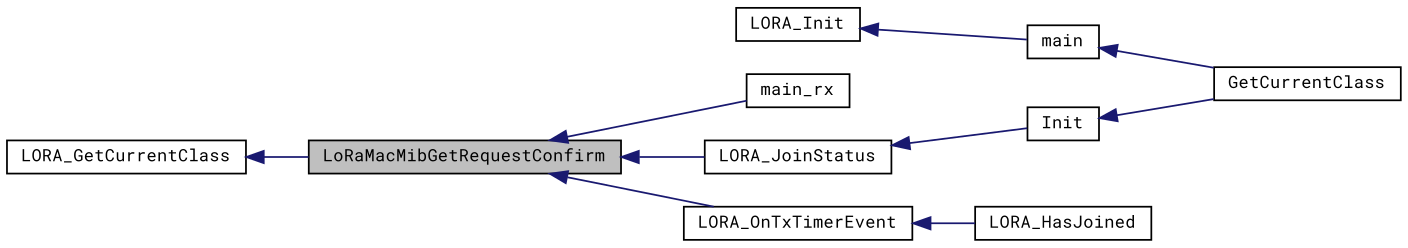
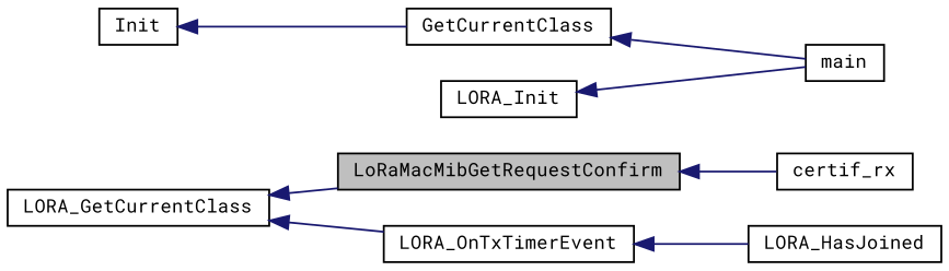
  digraph {
    fontname="Roboto Mono"
    rankdir=LR
    node [color=black fillcolor=white fontname="Roboto Mono" fontsize=10 shape=record style=filled]
    edge [color=midnightblue dir=back fontname="Roboto Mono" fontsize=10 labelfontname=Helvetica labelfontsize=10 style=solid]
    n1 [fillcolor=grey75 fontcolor=black height=0.2 label=LoRaMacMibGetRequestConfirm width=0.4]
-   n2 [height=0.2 label=main_rx width=0.4]
-   n3 [height=0.2 label=LORA_JoinStatus width=0.4]
+   n2 [height=0.2 label=certif_rx width=0.4]
    n4 [height=0.2 label=LORA_OnTxTimerEvent width=0.4]
    n5 [height=0.2 label=Init width=0.4]
    n6 [height=0.2 label=LORA_HasJoined width=0.4]
    n7 [height=0.2 label=LORA_GetCurrentClass width=0.4]
    n8 [height=0.2 label=LORA_Init width=0.4]
    n9 [height=0.2 label=main width=0.4]
    n10 [height=0.2 label=GetCurrentClass width=0.4]
    n1 -> n2
-   n1 -> n3
-   n1 -> n4
-   n3 -> n5
+   n7 -> n4
    n4 -> n6
    n5 -> n10
    n7 -> n1
    n8 -> n9
-   n9 -> n10
+   n10 -> n9
  }
